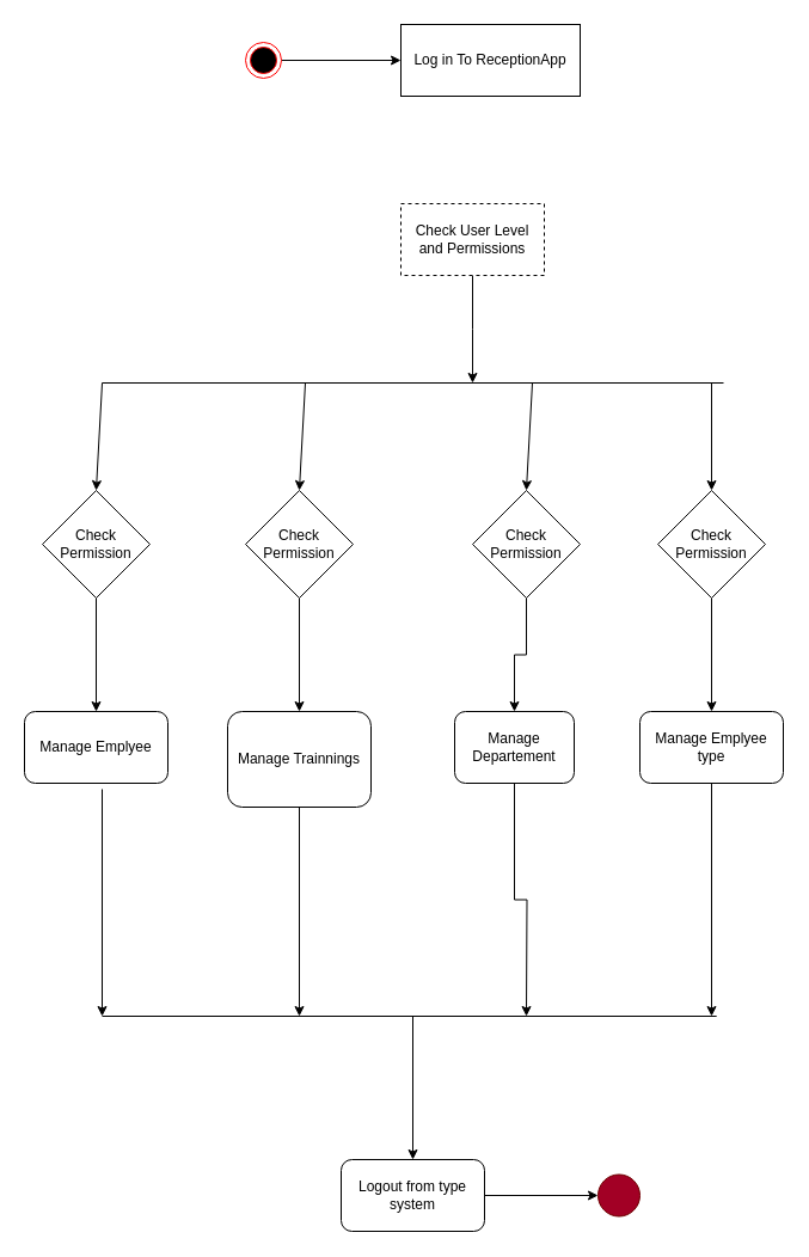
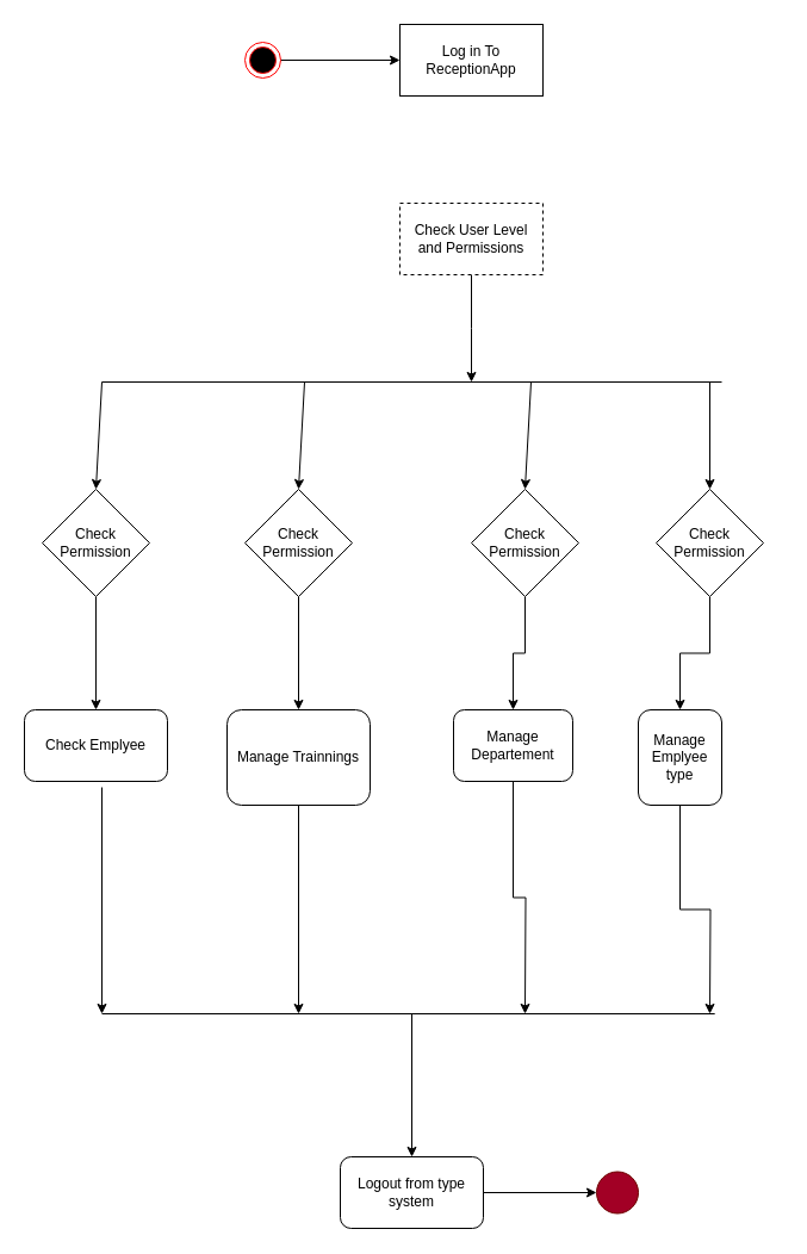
  <mxCell id="0" />
  <mxCell id="1" parent="0" />
  <mxCell id="2" value="" style="edgeStyle=orthogonalEdgeStyle;rounded=0;orthogonalLoop=1;jettySize=auto;html=1;" edge="1" parent="1" source="3" target="4"><mxGeometry relative="1" as="geometry" /></mxCell>
  <mxCell id="3" value="" style="ellipse;html=1;shape=endState;fillColor=#000000;strokeColor=#ff0000;" vertex="1" parent="1"><mxGeometry x="205" y="35" width="30" height="30" as="geometry" /></mxCell>
- <mxCell id="4" value="Log in To ReceptionApp" style="whiteSpace=wrap;html=1;" vertex="1" parent="1"><mxGeometry x="335" y="20" width="150" height="60" as="geometry" /></mxCell>
+ <mxCell id="4" value="Log in To ReceptionApp" style="whiteSpace=wrap;html=1;" vertex="1" parent="1"><mxGeometry x="335" y="20" width="120" height="60" as="geometry" /></mxCell>
  <mxCell id="5" style="edgeStyle=orthogonalEdgeStyle;rounded=0;orthogonalLoop=1;jettySize=auto;html=1;" edge="1" parent="1" source="6"><mxGeometry relative="1" as="geometry"><mxPoint x="395" y="320" as="targetPoint" /></mxGeometry></mxCell>
  <mxCell id="6" value="Check User Level and Permissions" style="whiteSpace=wrap;html=1;dashed=1;" vertex="1" parent="1"><mxGeometry x="335" y="170" width="120" height="60" as="geometry" /></mxCell>
  <mxCell id="7" value="" style="endArrow=none;html=1;rounded=0;" edge="1" parent="1"><mxGeometry width="50" height="50" relative="1" as="geometry"><mxPoint x="85" y="320" as="sourcePoint" /><mxPoint x="605" y="320" as="targetPoint" /></mxGeometry></mxCell>
  <mxCell id="8" value="" style="endArrow=classic;html=1;rounded=0;entryX=0.5;entryY=0;entryDx=0;entryDy=0;" edge="1" parent="1" target="10"><mxGeometry width="50" height="50" relative="1" as="geometry"><mxPoint x="85" y="320" as="sourcePoint" /><mxPoint x="85" y="390" as="targetPoint" /></mxGeometry></mxCell>
  <mxCell id="9" value="" style="edgeStyle=orthogonalEdgeStyle;rounded=0;orthogonalLoop=1;jettySize=auto;html=1;" edge="1" parent="1" source="10" target="12"><mxGeometry relative="1" as="geometry" /></mxCell>
  <mxCell id="10" value="Check Permission" style="rhombus;whiteSpace=wrap;html=1;" vertex="1" parent="1"><mxGeometry x="35" y="410" width="90" height="90" as="geometry" /></mxCell>
  <mxCell id="11" style="edgeStyle=orthogonalEdgeStyle;rounded=0;orthogonalLoop=1;jettySize=auto;html=1;" edge="1" parent="1"><mxGeometry relative="1" as="geometry"><mxPoint x="85" y="850" as="targetPoint" /><mxPoint x="85" y="660" as="sourcePoint" /></mxGeometry></mxCell>
- <mxCell id="12" value="Manage Emplyee" style="rounded=1;whiteSpace=wrap;html=1;" vertex="1" parent="1"><mxGeometry x="20" y="595" width="120" height="60" as="geometry" /></mxCell>
+ <mxCell id="12" value="Check Emplyee" style="rounded=1;whiteSpace=wrap;html=1;" vertex="1" parent="1"><mxGeometry x="20" y="595" width="120" height="60" as="geometry" /></mxCell>
  <mxCell id="13" value="" style="edgeStyle=orthogonalEdgeStyle;rounded=0;orthogonalLoop=1;jettySize=auto;html=1;" edge="1" parent="1" source="14" target="23"><mxGeometry relative="1" as="geometry" /></mxCell>
  <mxCell id="14" value="Check Permission" style="rhombus;whiteSpace=wrap;html=1;" vertex="1" parent="1"><mxGeometry x="205" y="410" width="90" height="90" as="geometry" /></mxCell>
  <mxCell id="15" value="" style="edgeStyle=orthogonalEdgeStyle;rounded=0;orthogonalLoop=1;jettySize=auto;html=1;" edge="1" parent="1" source="16" target="25"><mxGeometry relative="1" as="geometry" /></mxCell>
  <mxCell id="16" value="Check Permission" style="rhombus;whiteSpace=wrap;html=1;" vertex="1" parent="1"><mxGeometry x="395" y="410" width="90" height="90" as="geometry" /></mxCell>
  <mxCell id="17" value="" style="edgeStyle=orthogonalEdgeStyle;rounded=0;orthogonalLoop=1;jettySize=auto;html=1;" edge="1" parent="1" source="18" target="27"><mxGeometry relative="1" as="geometry" /></mxCell>
  <mxCell id="18" value="Check Permission" style="rhombus;whiteSpace=wrap;html=1;" vertex="1" parent="1"><mxGeometry x="550" y="410" width="90" height="90" as="geometry" /></mxCell>
  <mxCell id="19" value="" style="endArrow=classic;html=1;rounded=0;entryX=0.5;entryY=0;entryDx=0;entryDy=0;" edge="1" parent="1" target="14"><mxGeometry width="50" height="50" relative="1" as="geometry"><mxPoint x="255" y="320" as="sourcePoint" /><mxPoint x="305" y="440" as="targetPoint" /></mxGeometry></mxCell>
  <mxCell id="20" value="" style="endArrow=classic;html=1;rounded=0;entryX=0.5;entryY=0;entryDx=0;entryDy=0;" edge="1" parent="1" target="16"><mxGeometry width="50" height="50" relative="1" as="geometry"><mxPoint x="445" y="320" as="sourcePoint" /><mxPoint x="365" y="380" as="targetPoint" /></mxGeometry></mxCell>
  <mxCell id="21" value="" style="endArrow=classic;html=1;rounded=0;entryX=0.5;entryY=0;entryDx=0;entryDy=0;" edge="1" parent="1" target="18"><mxGeometry width="50" height="50" relative="1" as="geometry"><mxPoint x="595" y="320" as="sourcePoint" /><mxPoint x="475" y="250" as="targetPoint" /></mxGeometry></mxCell>
  <mxCell id="22" style="edgeStyle=orthogonalEdgeStyle;rounded=0;orthogonalLoop=1;jettySize=auto;html=1;" edge="1" parent="1" source="23"><mxGeometry relative="1" as="geometry"><mxPoint x="250" y="850" as="targetPoint" /></mxGeometry></mxCell>
  <mxCell id="23" value="Manage Trainnings" style="rounded=1;whiteSpace=wrap;html=1;" vertex="1" parent="1"><mxGeometry x="190" y="595" width="120" height="80" as="geometry" /></mxCell>
  <mxCell id="24" style="edgeStyle=orthogonalEdgeStyle;rounded=0;orthogonalLoop=1;jettySize=auto;html=1;" edge="1" parent="1" source="25"><mxGeometry relative="1" as="geometry"><mxPoint x="440" y="850" as="targetPoint" /></mxGeometry></mxCell>
  <mxCell id="25" value="Manage Departement" style="rounded=1;whiteSpace=wrap;html=1;" vertex="1" parent="1"><mxGeometry x="380" y="595" width="100" height="60" as="geometry" /></mxCell>
  <mxCell id="26" style="edgeStyle=orthogonalEdgeStyle;rounded=0;orthogonalLoop=1;jettySize=auto;html=1;" edge="1" parent="1" source="27"><mxGeometry relative="1" as="geometry"><mxPoint x="595" y="850" as="targetPoint" /></mxGeometry></mxCell>
- <mxCell id="27" value="Manage Emplyee type" style="rounded=1;whiteSpace=wrap;html=1;" vertex="1" parent="1"><mxGeometry x="535" y="595" width="120" height="60" as="geometry" /></mxCell>
+ <mxCell id="27" value="Manage Emplyee type" style="rounded=1;whiteSpace=wrap;html=1;" vertex="1" parent="1"><mxGeometry x="535" y="595" width="70" height="80" as="geometry" /></mxCell>
  <mxCell id="28" value="" style="endArrow=none;html=1;rounded=0;" edge="1" parent="1"><mxGeometry width="50" height="50" relative="1" as="geometry"><mxPoint x="85" y="850" as="sourcePoint" /><mxPoint x="599.183" y="850" as="targetPoint" /></mxGeometry></mxCell>
  <mxCell id="29" value="" style="endArrow=classic;html=1;rounded=0;" edge="1" parent="1" target="31"><mxGeometry width="50" height="50" relative="1" as="geometry"><mxPoint x="345" y="850" as="sourcePoint" /><mxPoint x="345" y="970" as="targetPoint" /></mxGeometry></mxCell>
  <mxCell id="30" style="edgeStyle=orthogonalEdgeStyle;rounded=0;orthogonalLoop=1;jettySize=auto;html=1;entryX=0;entryY=0.5;entryDx=0;entryDy=0;" edge="1" parent="1" source="31" target="32"><mxGeometry relative="1" as="geometry" /></mxCell>
  <mxCell id="31" value="Logout from type system" style="rounded=1;whiteSpace=wrap;html=1;" vertex="1" parent="1"><mxGeometry x="285" y="970" width="120" height="60" as="geometry" /></mxCell>
  <mxCell id="32" value="" style="ellipse;whiteSpace=wrap;html=1;rounded=1;fillColor=#a20025;strokeColor=#6F0000;fontColor=#ffffff;" vertex="1" parent="1"><mxGeometry x="500" y="982.5" width="35" height="35" as="geometry" /></mxCell>
